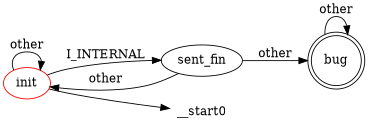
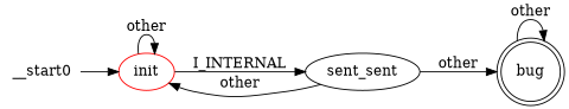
  digraph {
    rankdir=LR
    init [color=red]
-   sent_fin
+   sent_fin [label=sent_sent]
    bug [shape=doublecircle]
    __start0 [height=0 shape=none width=0]
    init -> init [label=other]
    init -> sent_fin [label=I_INTERNAL]
    sent_fin -> init [label=other]
    sent_fin -> bug [label=other]
    bug -> bug [label=other]
-   init -> __start0
+   __start0 -> init
  }
